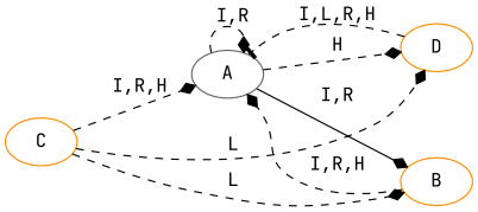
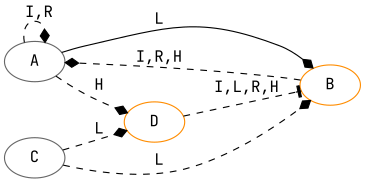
  digraph {
    fontname="JetBrains Mono"
    rankdir=LR
    node [color=gray40 fontname="JetBrains Mono"]
    edge [arrowhead=diamond fontname="JetBrains Mono" style=dashed]
    A
    B [color=darkorange]
    D [color=darkorange]
-   C [color=darkorange]
+   C
    A -> A [label=" I,R"]
-   A -> B [label=" I,R" style=solid]
+   A -> B [label=" L" style=solid]
    A -> D [label=" H"]
    B -> A [label=" I,R,H"]
-   D -> A [arrowhead=tee label=" I,L,R,H"]
-   C -> A [label=" I,R,H"]
+   D -> B [arrowhead=tee label=" I,L,R,H"]
    C -> B [label=" L"]
    C -> D [label=" L"]
  }
